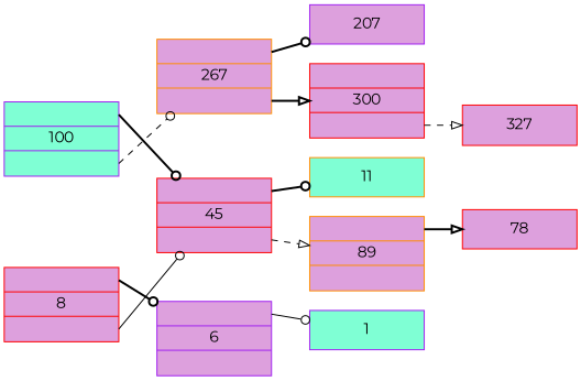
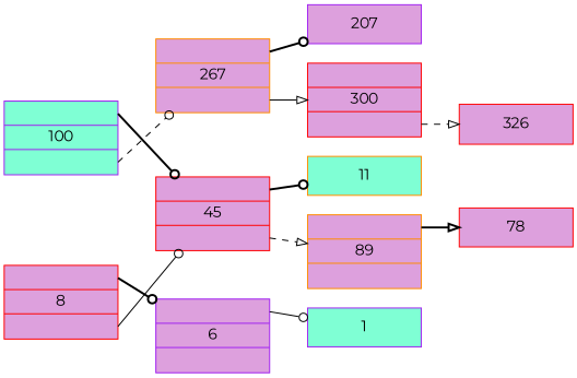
  digraph {
    fontname=Montserrat
    rankdir=LR
    splines=line
    node [color=red fillcolor=plum fontname=Montserrat shape=record style=filled]
    edge [arrowhead=odot fontname=Montserrat style=bold tailport=C0]
    n1 [color=purple fillcolor=aquamarine height=0.5 label="<C0>|100|<C1>" width=1.5]
    n2 [color=darkorange height=0.5 label="<C0>|267|<C1>" width=1.5]
    n3 [height=0.5 label="<C0>|45|<C1>" width=1.5]
    n4 [height=0.5 label="<C0>|8|<C1>" width=1.5]
    n5 [color=purple height=0.5 label="<C0>|6|<C1>" width=1.5]
    n6 [color=purple height=0.5 label=207 width=1.5]
    n7 [height=0.5 label="<C0>|300|<C1>" width=1.5]
    n8 [color=purple fillcolor=aquamarine height=0.5 label=1 width=1.5]
    n9 [color=darkorange fillcolor=aquamarine height=0.5 label=11 width=1.5]
    n10 [color=darkorange height=0.5 label="<C0>|89|<C1>" width=1.5]
    n11 [height=0.5 label=78 width=1.5]
-   n12 [height=0.5 label=327 width=1.5]
+   n12 [height=0.5 label=326 width=1.5]
    n1 -> n2 [style=dashed tailport=C1]
    n1 -> n3
    n2 -> n6
-   n2 -> n7 [arrowhead=onormal tailport=C1]
+   n2 -> n7 [arrowhead=onormal style=solid tailport=C1]
    n3 -> n9
    n3 -> n10 [arrowhead=onormal style=dashed tailport=C1]
    n4 -> n3 [style=solid tailport=C1]
    n4 -> n5
    n5 -> n8 [style=solid]
    n7 -> n12 [arrowhead=onormal style=dashed tailport=C1]
    n10 -> n11 [arrowhead=onormal]
  }
